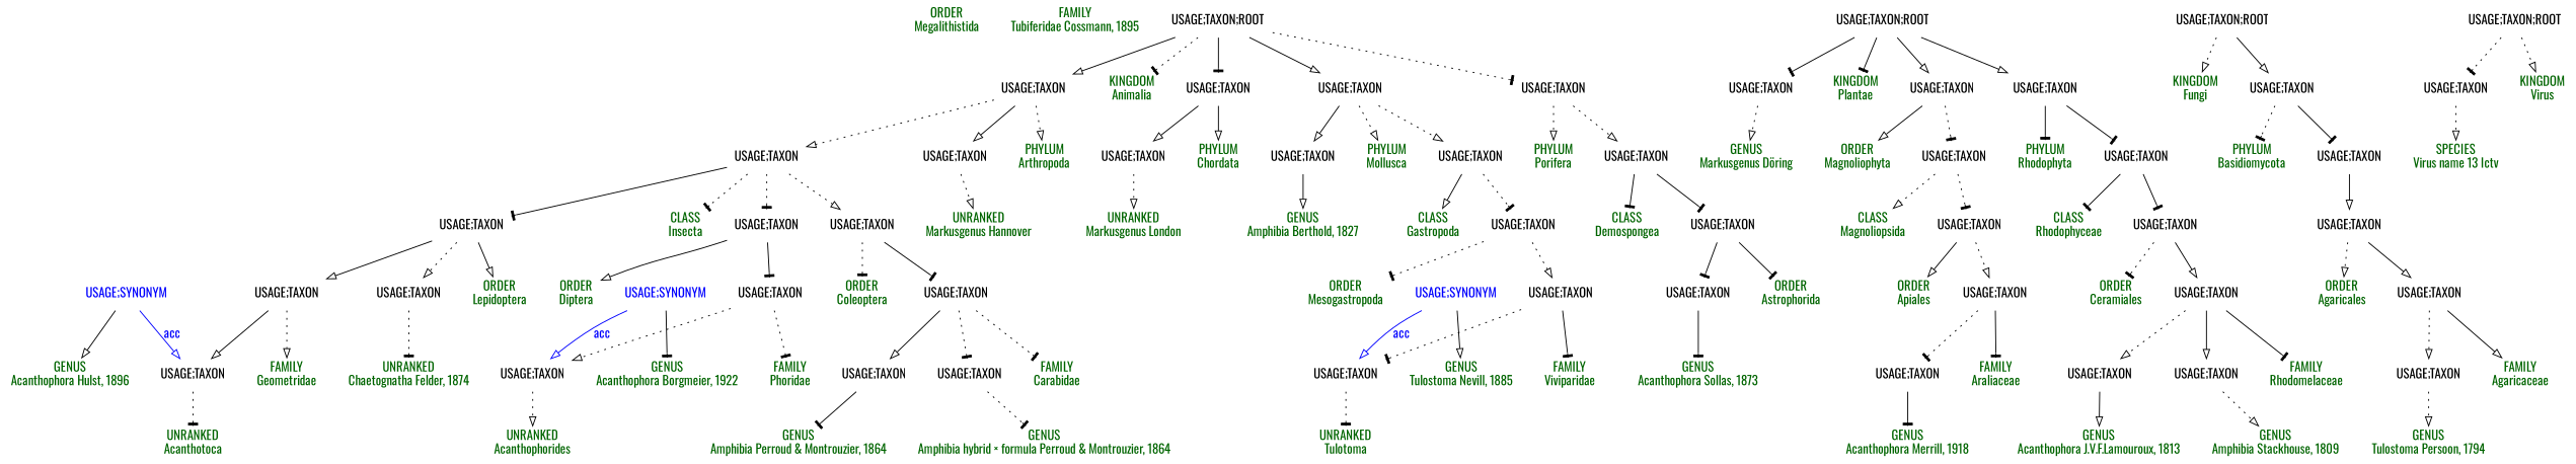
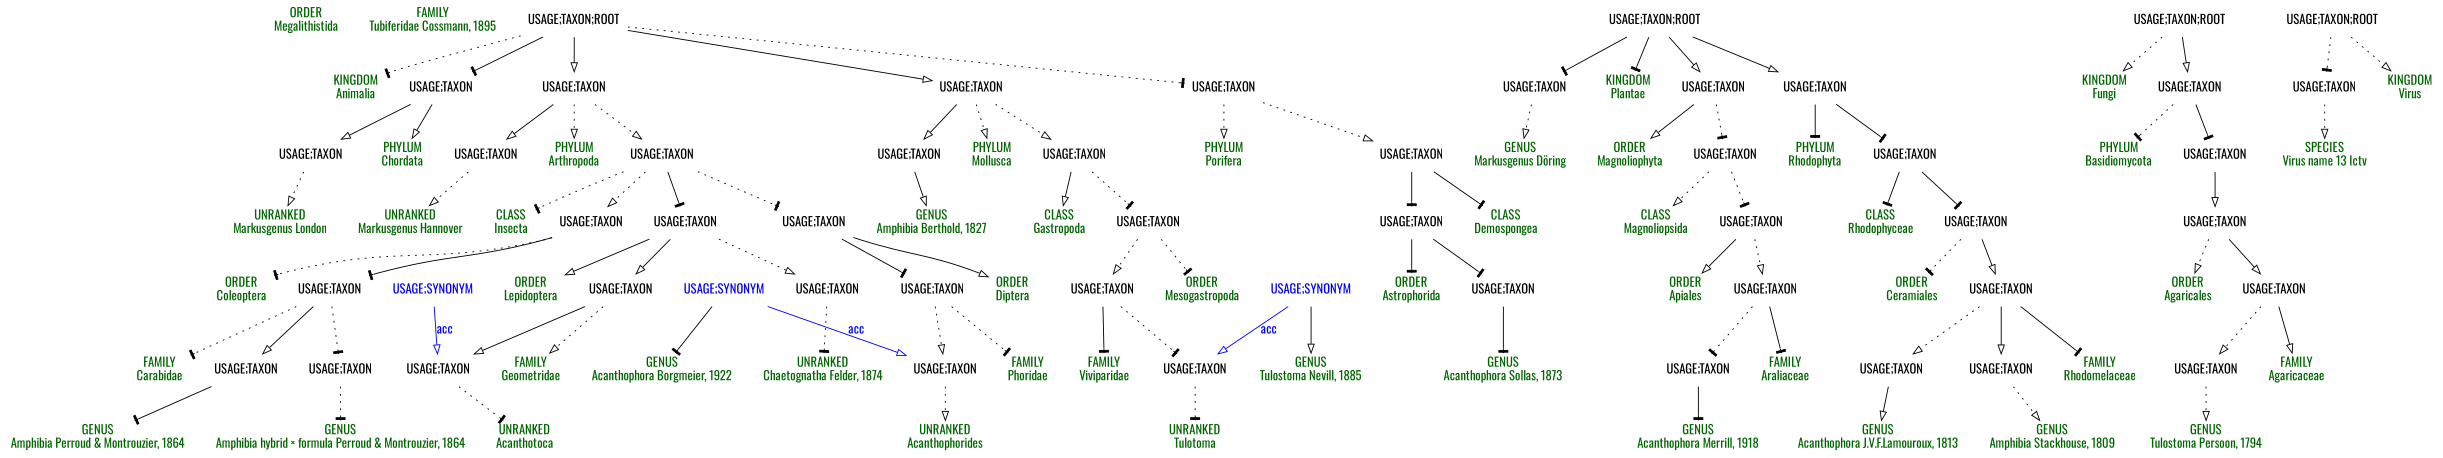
  digraph {
    fontname=Oswald
    node [color=darkgreen fontcolor=darkgreen fontname=Oswald shape=plaintext]
    edge [arrowhead=onormal fontname=Oswald style=solid]
    n1 [color=red label="ORDER\nMegalithistida"]
    n2 [color=red label="FAMILY\nTubiferidae Cossmann, 1895"]
-   n3 [label="GENUS\nAcanthophora Hulst, 1896"]
    n4 [fontcolor=blue label="USAGE;SYNONYM"]
    n5 [color=red label="USAGE;TAXON" fontcolor=""]
    n6 [color=red label="UNRANKED\nAcanthotoca"]
    n7 [label="GENUS\nAcanthophora J.V.F.Lamouroux, 1813"]
    n8 [label="USAGE;TAXON" fontcolor=""]
    n9 [label="GENUS\nAcanthophora Borgmeier, 1922"]
    n10 [fontcolor=blue label="USAGE;SYNONYM"]
    n11 [color=red label="USAGE;TAXON" fontcolor=""]
    n12 [color=red label="UNRANKED\nAcanthophorides"]
    n13 [color=red label="GENUS\nAcanthophora Merrill, 1918"]
    n14 [label="USAGE;TAXON" fontcolor=""]
    n15 [color=red label="GENUS\nAcanthophora Sollas, 1873"]
    n16 [color=red label="USAGE;TAXON" fontcolor=""]
    n17 [label="GENUS\nTulostoma Persoon, 1794"]
    n18 [label="USAGE;TAXON" fontcolor=""]
    n19 [label="GENUS\nTulostoma Nevill, 1885"]
    n20 [fontcolor=blue label="USAGE;SYNONYM"]
    n21 [color=red label="USAGE;TAXON" fontcolor=""]
    n22 [label="UNRANKED\nTulotoma"]
    n23 [label="GENUS\nAmphibia Berthold, 1827"]
    n24 [label="USAGE;TAXON" fontcolor=""]
    n25 [color=red label="GENUS\nAmphibia Stackhouse, 1809"]
    n26 [color=red label="USAGE;TAXON" fontcolor=""]
    n27 [label="GENUS\nAmphibia Perroud & Montrouzier, 1864"]
    n28 [label="USAGE;TAXON" fontcolor=""]
    n29 [label="GENUS\nAmphibia hybrid × formula Perroud & Montrouzier, 1864"]
    n30 [label="USAGE;TAXON" fontcolor=""]
    n31 [label="SPECIES\nVirus name 13 Ictv"]
    n32 [label="USAGE;TAXON" fontcolor=""]
    n33 [color=red label="GENUS\nMarkusgenus Döring"]
    n34 [color=red label="USAGE;TAXON" fontcolor=""]
    n35 [color=red label="UNRANKED\nMarkusgenus Hannover"]
    n36 [color=red label="USAGE;TAXON" fontcolor=""]
    n37 [color=red label="UNRANKED\nMarkusgenus London"]
    n38 [label="USAGE;TAXON" fontcolor=""]
    n39 [color=red label="UNRANKED\nChaetognatha Felder, 1874"]
    n40 [label="USAGE;TAXON" fontcolor=""]
    n41 [label="KINGDOM\nPlantae"]
    n42 [label="USAGE;TAXON;ROOT" fontcolor=""]
    n43 [color=red label="USAGE;TAXON" fontcolor=""]
    n44 [color=red label="USAGE;TAXON" fontcolor=""]
    n45 [label="ORDER\nMagnoliophyta"]
    n46 [color=red label="USAGE;TAXON" fontcolor=""]
    n47 [label="PHYLUM\nRhodophyta"]
    n48 [color=red label="USAGE;TAXON" fontcolor=""]
    n49 [color=red label="CLASS\nMagnoliopsida"]
    n50 [label="USAGE;TAXON" fontcolor=""]
    n51 [color=red label="CLASS\nRhodophyceae"]
    n52 [color=red label="USAGE;TAXON" fontcolor=""]
    n53 [label="ORDER\nCeramiales"]
    n54 [label="USAGE;TAXON" fontcolor=""]
    n55 [label="FAMILY\nRhodomelaceae"]
    n56 [label="ORDER\nApiales"]
    n57 [label="USAGE;TAXON" fontcolor=""]
    n58 [color=red label="FAMILY\nAraliaceae"]
    n59 [color=red label="KINGDOM\nAnimalia"]
    n60 [label="USAGE;TAXON;ROOT" fontcolor=""]
    n61 [color=red label="USAGE;TAXON" fontcolor=""]
    n62 [color=red label="USAGE;TAXON" fontcolor=""]
    n63 [label="USAGE;TAXON" fontcolor=""]
    n64 [color=red label="USAGE;TAXON" fontcolor=""]
    n65 [color=red label="PHYLUM\nChordata"]
    n66 [color=red label="PHYLUM\nArthropoda"]
    n67 [color=red label="USAGE;TAXON" fontcolor=""]
    n68 [label="PHYLUM\nMollusca"]
    n69 [label="USAGE;TAXON" fontcolor=""]
    n70 [label="PHYLUM\nPorifera"]
    n71 [label="USAGE;TAXON" fontcolor=""]
    n72 [color=red label="CLASS\nInsecta"]
    n73 [color=red label="USAGE;TAXON" fontcolor=""]
    n74 [color=red label="USAGE;TAXON" fontcolor=""]
    n75 [label="USAGE;TAXON" fontcolor=""]
    n76 [color=red label="CLASS\nGastropoda"]
    n77 [label="USAGE;TAXON" fontcolor=""]
    n78 [color=red label="CLASS\nDemospongea"]
    n79 [color=red label="USAGE;TAXON" fontcolor=""]
    n80 [color=red label="ORDER\nAstrophorida"]
    n81 [label="KINGDOM\nFungi"]
    n82 [label="USAGE;TAXON;ROOT" fontcolor=""]
    n83 [label="USAGE;TAXON" fontcolor=""]
    n84 [color=red label="PHYLUM\nBasidiomycota"]
    n85 [color=red label="USAGE;TAXON" fontcolor=""]
    n86 [label="USAGE;TAXON" fontcolor=""]
    n87 [color=red label="ORDER\nAgaricales"]
    n88 [color=red label="USAGE;TAXON" fontcolor=""]
    n89 [label="FAMILY\nAgaricaceae"]
    n90 [label="ORDER\nMesogastropoda"]
    n91 [label="USAGE;TAXON" fontcolor=""]
    n92 [color=red label="ORDER\nDiptera"]
    n93 [label="USAGE;TAXON" fontcolor=""]
    n94 [color=red label="ORDER\nLepidoptera"]
    n95 [label="USAGE;TAXON" fontcolor=""]
    n96 [color=red label="ORDER\nColeoptera"]
    n97 [label="USAGE;TAXON" fontcolor=""]
    n98 [color=red label="FAMILY\nPhoridae"]
    n99 [color=red label="FAMILY\nGeometridae"]
    n100 [label="FAMILY\nCarabidae"]
    n101 [label="KINGDOM\nVirus"]
    n102 [color=red label="USAGE;TAXON;ROOT" fontcolor=""]
    n103 [color=red label="FAMILY\nViviparidae"]
-   n4 -> n3
    n4 -> n5 [color=blue fontcolor=blue label=acc]
    n5 -> n6 [arrowhead=tee style=dotted]
    n8 -> n7
    n10 -> n9 [arrowhead=tee]
    n10 -> n11 [color=blue fontcolor=blue label=acc]
    n11 -> n12 [style=dotted]
    n14 -> n13 [arrowhead=tee]
    n16 -> n15 [arrowhead=tee]
    n18 -> n17 [style=dotted]
    n20 -> n19
    n20 -> n21 [color=blue fontcolor=blue label=acc]
    n21 -> n22 [arrowhead=tee style=dotted]
    n24 -> n23
    n26 -> n25 [style=dotted]
    n28 -> n27 [arrowhead=tee]
    n30 -> n29 [arrowhead=tee style=dotted]
    n32 -> n31 [style=dotted]
    n34 -> n33 [style=dotted]
    n36 -> n35 [style=dotted]
    n38 -> n37 [style=dotted]
    n40 -> n39 [arrowhead=tee style=dotted]
    n42 -> n34 [arrowhead=tee]
    n42 -> n41 [arrowhead=tee]
    n42 -> n43
    n42 -> n44
    n43 -> n45
    n43 -> n46 [arrowhead=tee style=dotted]
    n44 -> n47 [arrowhead=tee]
    n44 -> n48 [arrowhead=tee]
    n46 -> n49 [style=dotted]
    n46 -> n50 [arrowhead=tee style=dotted]
    n48 -> n51 [arrowhead=tee]
    n48 -> n52 [arrowhead=tee]
    n50 -> n56
    n50 -> n57 [style=dotted]
    n52 -> n53 [arrowhead=tee style=dotted]
    n52 -> n54
    n54 -> n8 [style=dotted]
    n54 -> n26
    n54 -> n55 [arrowhead=tee]
    n57 -> n14 [arrowhead=tee style=dotted]
    n57 -> n58 [arrowhead=tee]
    n60 -> n59 [arrowhead=tee style=dotted]
    n60 -> n61 [arrowhead=tee]
    n60 -> n62
    n60 -> n63
    n60 -> n64 [arrowhead=tee style=dotted]
    n61 -> n38
    n61 -> n65
    n62 -> n36
    n62 -> n66 [style=dotted]
    n62 -> n67 [style=dotted]
    n63 -> n24
    n63 -> n68 [style=dotted]
    n63 -> n69 [style=dotted]
    n64 -> n70 [style=dotted]
    n64 -> n71 [style=dotted]
    n67 -> n72 [arrowhead=tee style=dotted]
    n67 -> n73 [arrowhead=tee style=dotted]
    n67 -> n74 [arrowhead=tee]
    n67 -> n75 [style=dotted]
    n69 -> n76
    n69 -> n77 [arrowhead=tee style=dotted]
    n71 -> n78 [arrowhead=tee]
    n71 -> n79 [arrowhead=tee]
    n73 -> n92
    n73 -> n93 [arrowhead=tee]
    n74 -> n40 [style=dotted]
    n74 -> n94
    n74 -> n95
    n75 -> n96 [arrowhead=tee style=dotted]
    n75 -> n97 [arrowhead=tee]
    n77 -> n90 [arrowhead=tee style=dotted]
    n77 -> n91 [style=dotted]
    n79 -> n16 [arrowhead=tee]
    n79 -> n80 [arrowhead=tee]
    n82 -> n81 [style=dotted]
    n82 -> n83
    n83 -> n84 [arrowhead=tee style=dotted]
    n83 -> n85 [arrowhead=tee]
    n85 -> n86
    n86 -> n87 [style=dotted]
    n86 -> n88
    n88 -> n18 [style=dotted]
    n88 -> n89
    n91 -> n21 [arrowhead=tee style=dotted]
    n91 -> n103 [arrowhead=tee]
    n93 -> n11 [style=dotted]
    n93 -> n98 [arrowhead=tee style=dotted]
    n95 -> n5
    n95 -> n99 [style=dotted]
    n97 -> n28
    n97 -> n30 [arrowhead=tee style=dotted]
    n97 -> n100 [arrowhead=tee style=dotted]
    n102 -> n32 [arrowhead=tee style=dotted]
    n102 -> n101 [style=dotted]
  }
